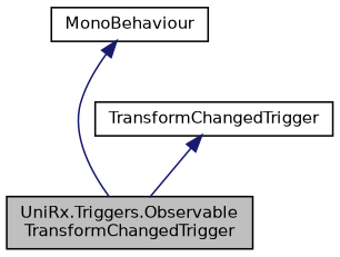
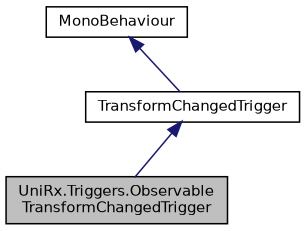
  digraph {
    node [color=black fillcolor=white fontname=Helvetica fontsize=10 shape=record style=filled]
    edge [color=midnightblue dir=back fontname=Helvetica fontsize=10 labelfontname=Helvetica labelfontsize=10 style=solid]
    n1 [fillcolor=grey75 fontcolor=black height=0.2 label="UniRx.Triggers.Observable\lTransformChangedTrigger" width=0.4]
    n2 [height=0.2 label=TransformChangedTrigger width=0.4]
    n3 [height=0.2 label=MonoBehaviour width=0.4]
    n2 -> n1
-   n3 -> n1
+   n3 -> n2
  }
